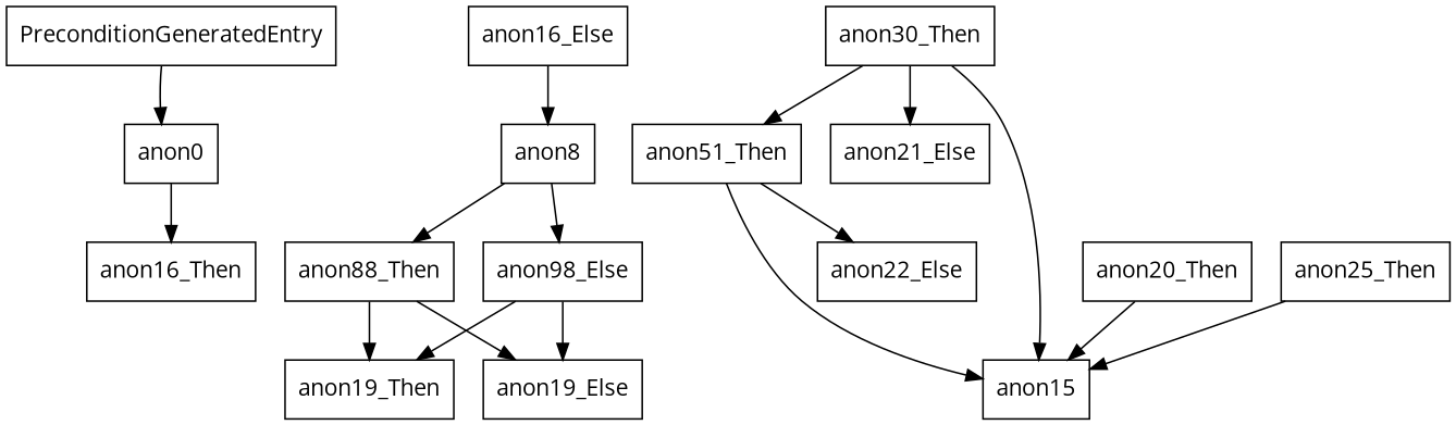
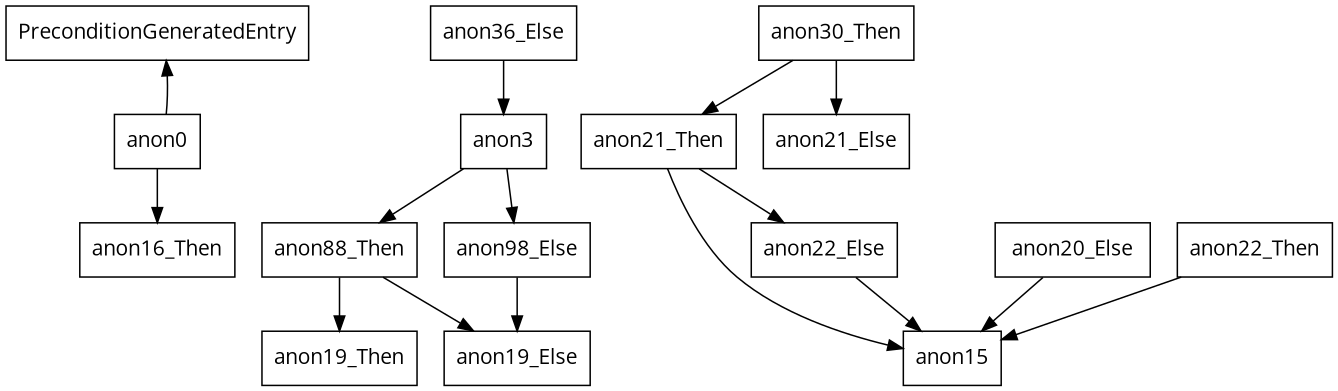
  digraph {
    fontname="Open Sans"
    node [fontname="Open Sans" shape=box]
    edge [fontname="Open Sans"]
    PreconditionGeneratedEntry
    anon0
    anon16_Then
-   anon16_Else
-   anon3 [label=anon8]
+   anon16_Else [label=anon36_Else]
+   anon3
    n6 [label=anon88_Then]
    n7 [label=anon98_Else]
    anon19_Then
    anon19_Else
    n10 [label=anon30_Then]
-   anon21_Then [label=anon51_Then]
+   anon21_Then
    anon21_Else
-   anon20_Else [label=anon20_Then]
+   anon20_Else
    anon15
    anon22_Else
-   anon22_Then [label=anon25_Then]
-   PreconditionGeneratedEntry -> anon0
+   anon22_Then
+   anon0 -> PreconditionGeneratedEntry
    anon0 -> anon16_Then
    anon16_Else -> anon3
    anon3 -> n6
    anon3 -> n7
    n6 -> anon19_Then
    n6 -> anon19_Else
-   n7 -> anon19_Then
    n7 -> anon19_Else
    n10 -> anon21_Then
    n10 -> anon21_Else
    anon21_Then -> anon15
    anon21_Then -> anon22_Else
    anon20_Else -> anon15
-   n10 -> anon15
+   anon22_Else -> anon15
    anon22_Then -> anon15
  }
